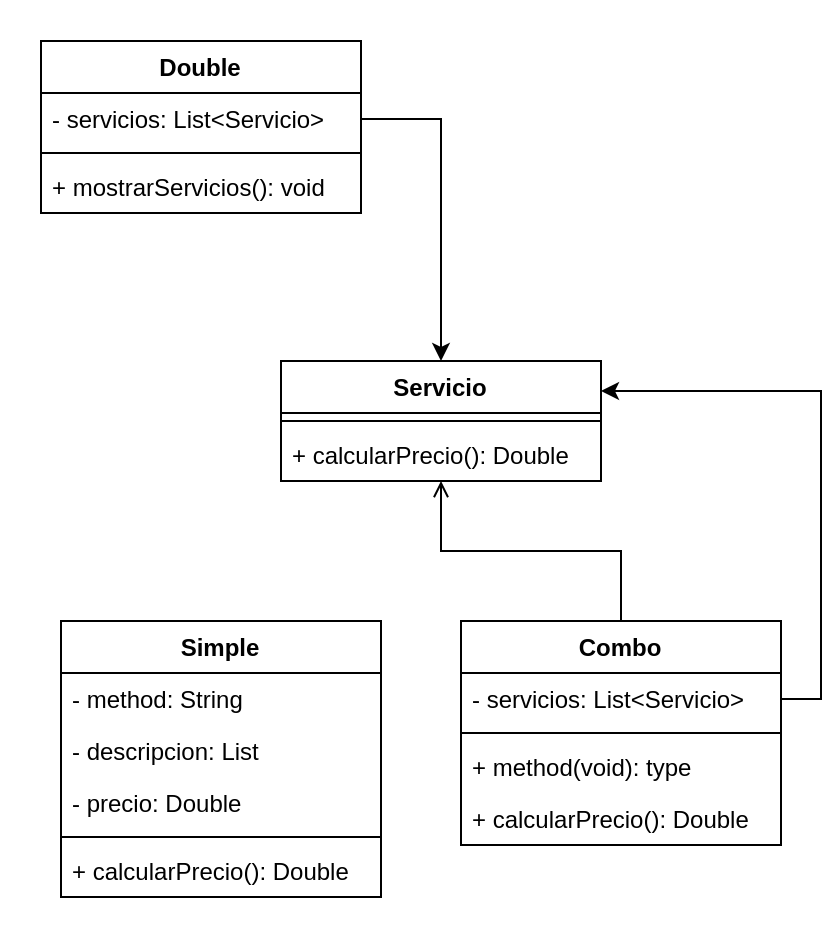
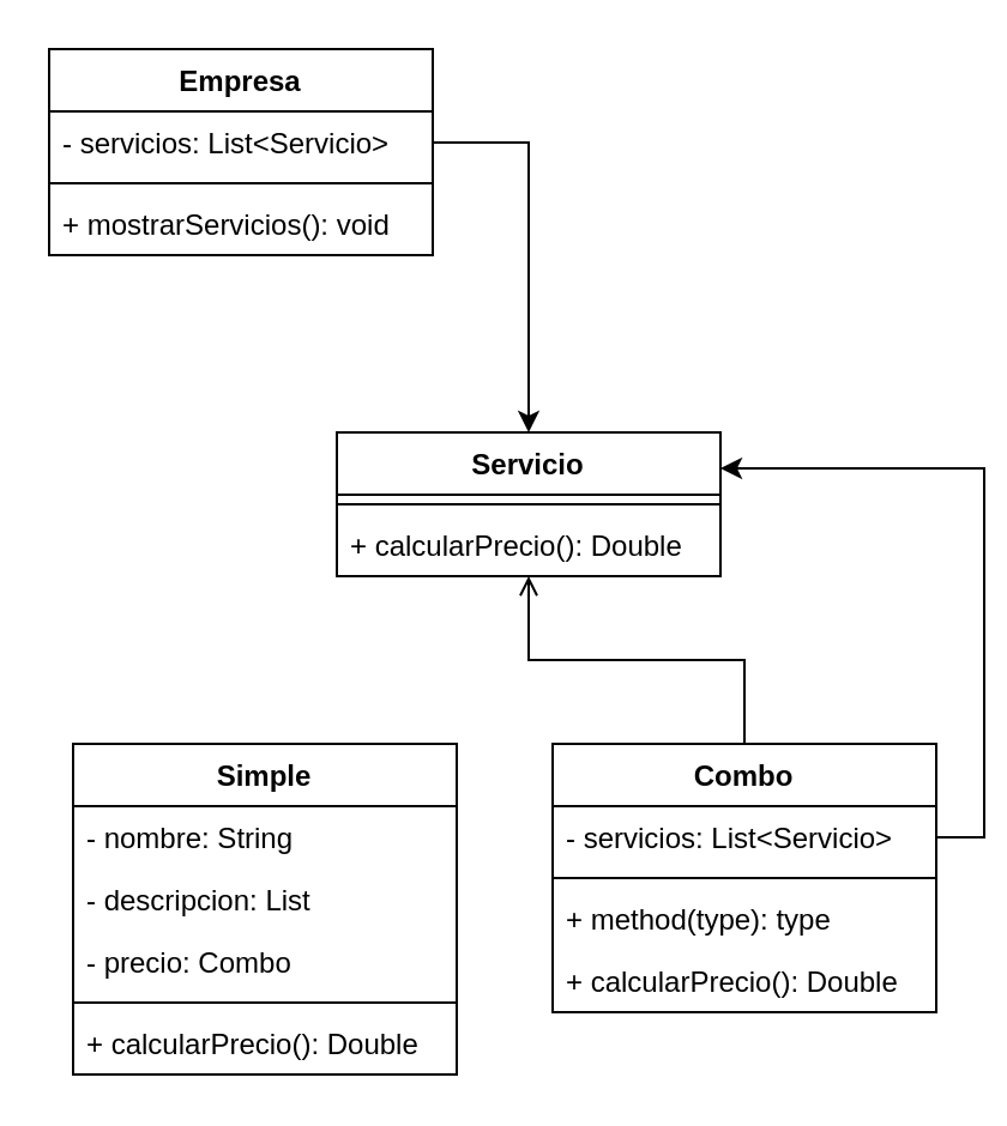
  <mxCell id="0" />
  <mxCell id="1" parent="0" />
  <mxCell id="2" value="Simple" style="swimlane;fontStyle=1;align=center;verticalAlign=top;childLayout=stackLayout;horizontal=1;startSize=26;horizontalStack=0;resizeParent=1;resizeParentMax=0;resizeLast=0;collapsible=1;marginBottom=0;" vertex="1" parent="1"><mxGeometry x="30" y="310" width="160" height="138" as="geometry" /></mxCell>
- <mxCell id="3" value="- method: String" style="text;strokeColor=none;fillColor=none;align=left;verticalAlign=top;spacingLeft=4;spacingRight=4;overflow=hidden;rotatable=0;points=[[0,0.5],[1,0.5]];portConstraint=eastwest;" vertex="1" parent="2"><mxGeometry y="26" width="160" height="26" as="geometry" /></mxCell>
+ <mxCell id="3" value="- nombre: String" style="text;strokeColor=none;fillColor=none;align=left;verticalAlign=top;spacingLeft=4;spacingRight=4;overflow=hidden;rotatable=0;points=[[0,0.5],[1,0.5]];portConstraint=eastwest;" vertex="1" parent="2"><mxGeometry y="26" width="160" height="26" as="geometry" /></mxCell>
  <mxCell id="4" value="- descripcion: List&#10;" style="text;strokeColor=none;fillColor=none;align=left;verticalAlign=top;spacingLeft=4;spacingRight=4;overflow=hidden;rotatable=0;points=[[0,0.5],[1,0.5]];portConstraint=eastwest;" vertex="1" parent="2"><mxGeometry y="52" width="160" height="26" as="geometry" /></mxCell>
- <mxCell id="5" value="- precio: Double" style="text;strokeColor=none;fillColor=none;align=left;verticalAlign=top;spacingLeft=4;spacingRight=4;overflow=hidden;rotatable=0;points=[[0,0.5],[1,0.5]];portConstraint=eastwest;" vertex="1" parent="2"><mxGeometry y="78" width="160" height="26" as="geometry" /></mxCell>
+ <mxCell id="5" value="- precio: Combo" style="text;strokeColor=none;fillColor=none;align=left;verticalAlign=top;spacingLeft=4;spacingRight=4;overflow=hidden;rotatable=0;points=[[0,0.5],[1,0.5]];portConstraint=eastwest;" vertex="1" parent="2"><mxGeometry y="78" width="160" height="26" as="geometry" /></mxCell>
  <mxCell id="6" value="" style="line;strokeWidth=1;fillColor=none;align=left;verticalAlign=middle;spacingTop=-1;spacingLeft=3;spacingRight=3;rotatable=0;labelPosition=right;points=[];portConstraint=eastwest;" vertex="1" parent="2"><mxGeometry y="104" width="160" height="8" as="geometry" /></mxCell>
  <mxCell id="7" value="+ calcularPrecio(): Double" style="text;strokeColor=none;fillColor=none;align=left;verticalAlign=top;spacingLeft=4;spacingRight=4;overflow=hidden;rotatable=0;points=[[0,0.5],[1,0.5]];portConstraint=eastwest;" vertex="1" parent="2"><mxGeometry y="112" width="160" height="26" as="geometry" /></mxCell>
  <mxCell id="8" style="edgeStyle=orthogonalEdgeStyle;rounded=0;orthogonalLoop=1;jettySize=auto;html=1;endArrow=open;" edge="1" parent="1" source="10" target="19"><mxGeometry relative="1" as="geometry" /></mxCell>
  <mxCell id="9" style="edgeStyle=orthogonalEdgeStyle;rounded=0;orthogonalLoop=1;jettySize=auto;html=1;entryX=1;entryY=0.25;entryDx=0;entryDy=0;exitX=1;exitY=0.5;exitDx=0;exitDy=0;" edge="1" parent="1" source="11" target="19"><mxGeometry relative="1" as="geometry" /></mxCell>
  <mxCell id="10" value="Combo" style="swimlane;fontStyle=1;align=center;verticalAlign=top;childLayout=stackLayout;horizontal=1;startSize=26;horizontalStack=0;resizeParent=1;resizeParentMax=0;resizeLast=0;collapsible=1;marginBottom=0;" vertex="1" parent="1"><mxGeometry x="230" y="310" width="160" height="112" as="geometry" /></mxCell>
  <mxCell id="11" value="- servicios: List&lt;Servicio&gt;" style="text;strokeColor=none;fillColor=none;align=left;verticalAlign=top;spacingLeft=4;spacingRight=4;overflow=hidden;rotatable=0;points=[[0,0.5],[1,0.5]];portConstraint=eastwest;" vertex="1" parent="10"><mxGeometry y="26" width="160" height="26" as="geometry" /></mxCell>
  <mxCell id="12" value="" style="line;strokeWidth=1;fillColor=none;align=left;verticalAlign=middle;spacingTop=-1;spacingLeft=3;spacingRight=3;rotatable=0;labelPosition=right;points=[];portConstraint=eastwest;" vertex="1" parent="10"><mxGeometry y="52" width="160" height="8" as="geometry" /></mxCell>
- <mxCell id="13" value="+ method(void): type" style="text;strokeColor=none;fillColor=none;align=left;verticalAlign=top;spacingLeft=4;spacingRight=4;overflow=hidden;rotatable=0;points=[[0,0.5],[1,0.5]];portConstraint=eastwest;" vertex="1" parent="10"><mxGeometry y="60" width="160" height="26" as="geometry" /></mxCell>
+ <mxCell id="13" value="+ method(type): type" style="text;strokeColor=none;fillColor=none;align=left;verticalAlign=top;spacingLeft=4;spacingRight=4;overflow=hidden;rotatable=0;points=[[0,0.5],[1,0.5]];portConstraint=eastwest;" vertex="1" parent="10"><mxGeometry y="60" width="160" height="26" as="geometry" /></mxCell>
  <mxCell id="14" value="+ calcularPrecio(): Double" style="text;strokeColor=none;fillColor=none;align=left;verticalAlign=top;spacingLeft=4;spacingRight=4;overflow=hidden;rotatable=0;points=[[0,0.5],[1,0.5]];portConstraint=eastwest;" vertex="1" parent="10"><mxGeometry y="86" width="160" height="26" as="geometry" /></mxCell>
- <mxCell id="15" value="Double" style="swimlane;fontStyle=1;align=center;verticalAlign=top;childLayout=stackLayout;horizontal=1;startSize=26;horizontalStack=0;resizeParent=1;resizeParentMax=0;resizeLast=0;collapsible=1;marginBottom=0;" vertex="1" parent="1"><mxGeometry x="20" y="20" width="160" height="86" as="geometry" /></mxCell>
+ <mxCell id="15" value="Empresa" style="swimlane;fontStyle=1;align=center;verticalAlign=top;childLayout=stackLayout;horizontal=1;startSize=26;horizontalStack=0;resizeParent=1;resizeParentMax=0;resizeLast=0;collapsible=1;marginBottom=0;" vertex="1" parent="1"><mxGeometry x="20" y="20" width="160" height="86" as="geometry" /></mxCell>
  <mxCell id="16" value="- servicios: List&lt;Servicio&gt;" style="text;strokeColor=none;fillColor=none;align=left;verticalAlign=top;spacingLeft=4;spacingRight=4;overflow=hidden;rotatable=0;points=[[0,0.5],[1,0.5]];portConstraint=eastwest;" vertex="1" parent="15"><mxGeometry y="26" width="160" height="26" as="geometry" /></mxCell>
  <mxCell id="17" value="" style="line;strokeWidth=1;fillColor=none;align=left;verticalAlign=middle;spacingTop=-1;spacingLeft=3;spacingRight=3;rotatable=0;labelPosition=right;points=[];portConstraint=eastwest;" vertex="1" parent="15"><mxGeometry y="52" width="160" height="8" as="geometry" /></mxCell>
  <mxCell id="18" value="+ mostrarServicios(): void" style="text;strokeColor=none;fillColor=none;align=left;verticalAlign=top;spacingLeft=4;spacingRight=4;overflow=hidden;rotatable=0;points=[[0,0.5],[1,0.5]];portConstraint=eastwest;" vertex="1" parent="15"><mxGeometry y="60" width="160" height="26" as="geometry" /></mxCell>
  <mxCell id="19" value="Servicio" style="swimlane;fontStyle=1;align=center;verticalAlign=top;childLayout=stackLayout;horizontal=1;startSize=26;horizontalStack=0;resizeParent=1;resizeParentMax=0;resizeLast=0;collapsible=1;marginBottom=0;" vertex="1" parent="1"><mxGeometry x="140" y="180" width="160" height="60" as="geometry" /></mxCell>
  <mxCell id="20" value="" style="line;strokeWidth=1;fillColor=none;align=left;verticalAlign=middle;spacingTop=-1;spacingLeft=3;spacingRight=3;rotatable=0;labelPosition=right;points=[];portConstraint=eastwest;" vertex="1" parent="19"><mxGeometry y="26" width="160" height="8" as="geometry" /></mxCell>
  <mxCell id="21" value="+ calcularPrecio(): Double" style="text;strokeColor=none;fillColor=none;align=left;verticalAlign=top;spacingLeft=4;spacingRight=4;overflow=hidden;rotatable=0;points=[[0,0.5],[1,0.5]];portConstraint=eastwest;" vertex="1" parent="19"><mxGeometry y="34" width="160" height="26" as="geometry" /></mxCell>
  <mxCell id="22" style="edgeStyle=orthogonalEdgeStyle;rounded=0;orthogonalLoop=1;jettySize=auto;html=1;entryX=0.5;entryY=0;entryDx=0;entryDy=0;" edge="1" parent="1" source="16" target="19"><mxGeometry relative="1" as="geometry" /></mxCell>
